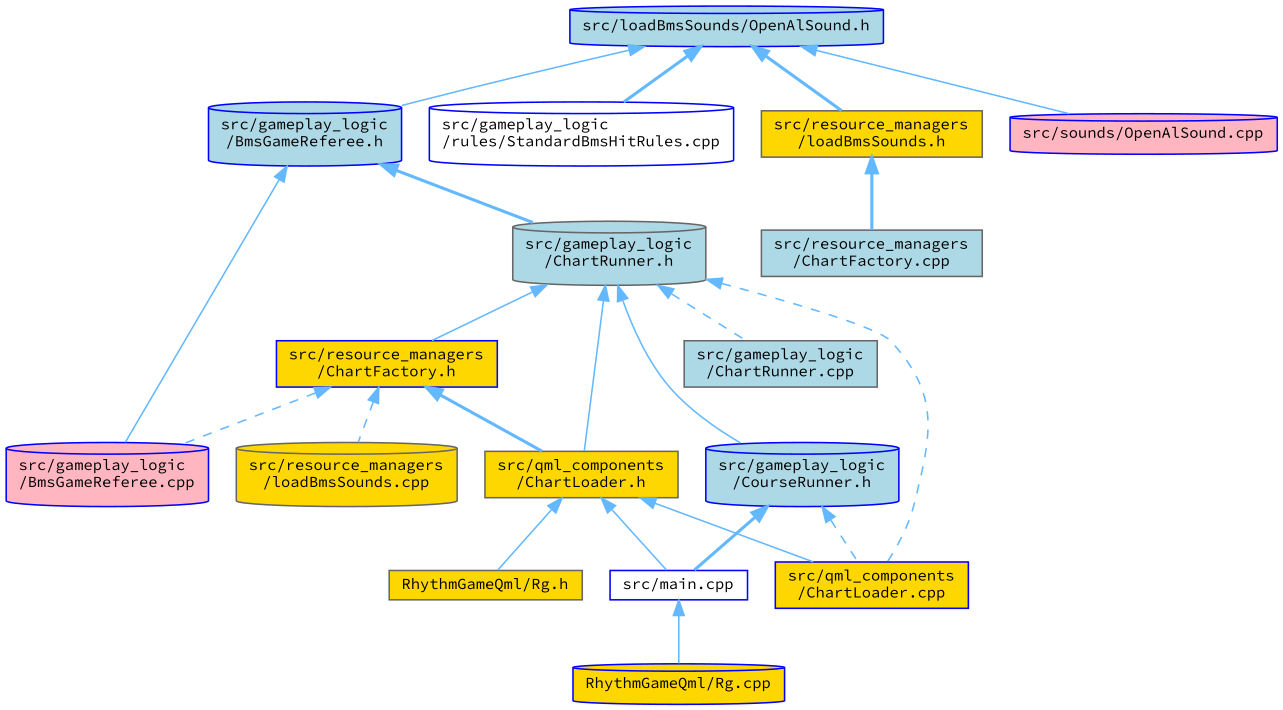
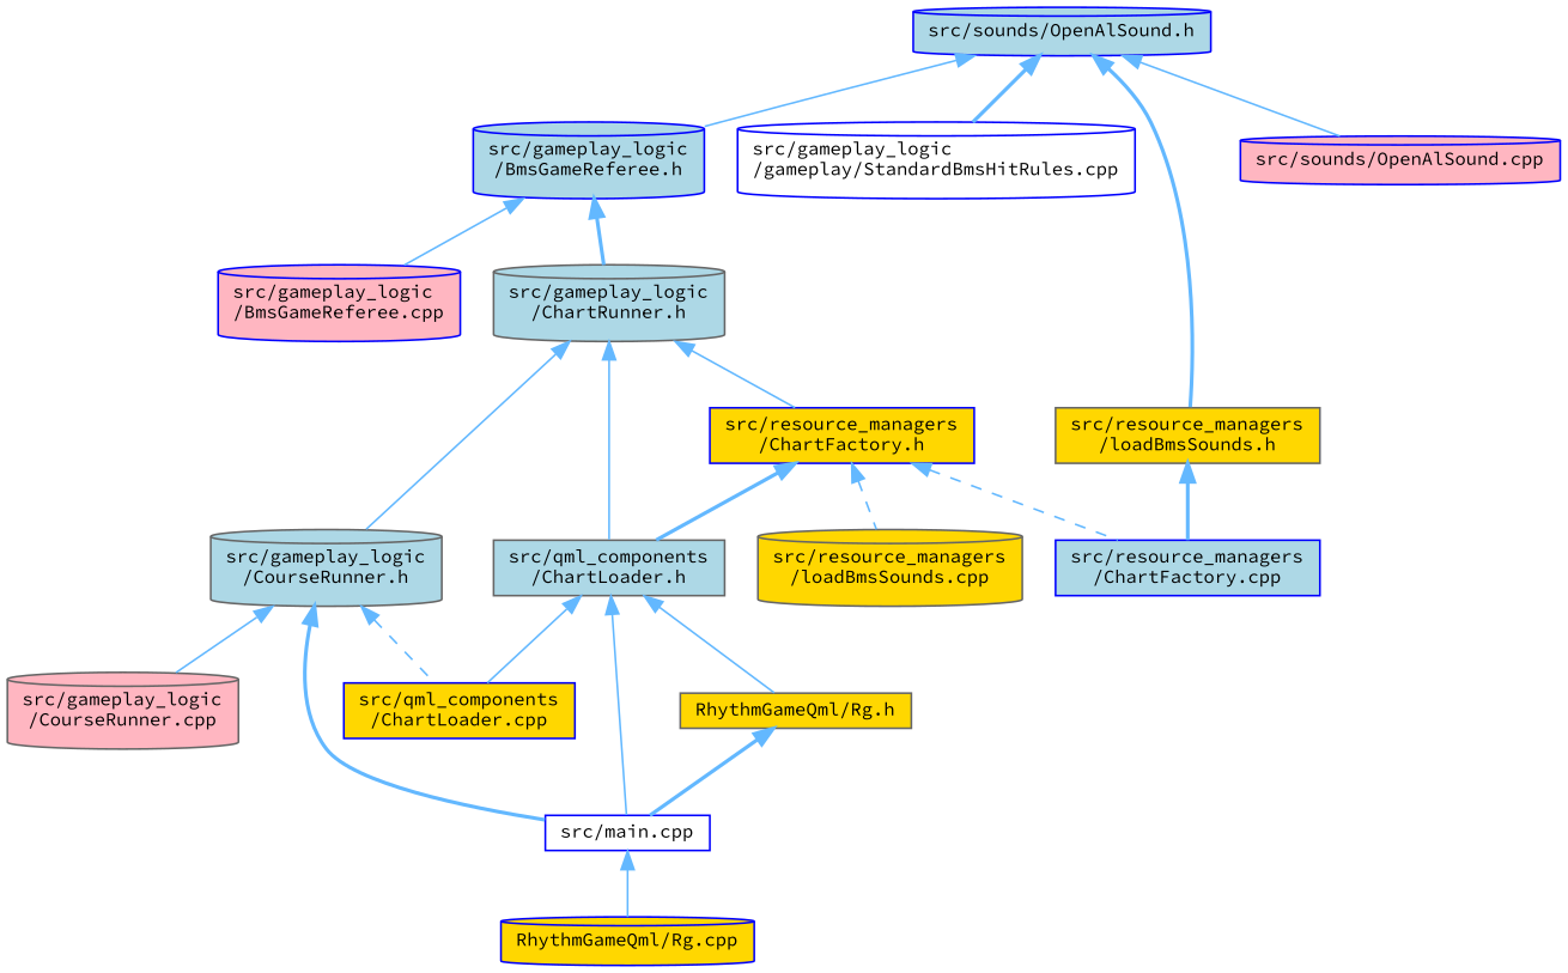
  digraph {
    fontname="Source Code Pro"
    node [color=blue fillcolor=lightblue fontname="Source Code Pro" fontsize=10 shape=cylinder style=filled]
    edge [color=steelblue1 dir=back fontname="Source Code Pro" fontsize=10 labelfontname=Helvetica labelfontsize=10 style=solid]
-   n1 [fontcolor=black height=0.2 label="src/loadBmsSounds/OpenAlSound.h" width=0.4]
+   n1 [fontcolor=black height=0.2 label="src/sounds/OpenAlSound.h" width=0.4]
    n2 [height=0.2 label="src/gameplay_logic\l/BmsGameReferee.h" width=0.4]
-   n3 [fillcolor=white height=0.2 label="src/gameplay_logic\l/rules/StandardBmsHitRules.cpp" width=0.4]
+   n3 [fillcolor=white height=0.2 label="src/gameplay_logic\l/gameplay/StandardBmsHitRules.cpp" width=0.4]
    n4 [color=gray40 fillcolor=gold height=0.2 label="src/resource_managers\l/loadBmsSounds.h" shape=box width=0.4]
    n5 [fillcolor=lightpink height=0.2 label="src/sounds/OpenAlSound.cpp" width=0.4]
    n6 [fillcolor=lightpink height=0.2 label="src/gameplay_logic\l/BmsGameReferee.cpp" width=0.4]
    n7 [color=gray40 height=0.2 label="src/gameplay_logic\l/ChartRunner.h" width=0.4]
-   n8 [color=gray40 height=0.2 label="src/resource_managers\l/ChartFactory.cpp" shape=box width=0.4]
-   n9 [color=gray40 height=0.2 label="src/gameplay_logic\l/ChartRunner.cpp" shape=box width=0.4]
-   n10 [height=0.2 label="src/gameplay_logic\l/CourseRunner.h" width=0.4]
+   n8 [height=0.2 label="src/resource_managers\l/ChartFactory.cpp" shape=box width=0.4]
+   n10 [color=gray40 height=0.2 label="src/gameplay_logic\l/CourseRunner.h" width=0.4]
    n11 [fillcolor=gold height=0.2 label="src/qml_components\l/ChartLoader.cpp" shape=box width=0.4]
-   n12 [color=gray40 fillcolor=gold height=0.2 label="src/qml_components\l/ChartLoader.h" shape=box width=0.4]
+   n12 [color=gray40 height=0.2 label="src/qml_components\l/ChartLoader.h" shape=box width=0.4]
    n13 [fillcolor=gold height=0.2 label="src/resource_managers\l/ChartFactory.h" shape=box width=0.4]
+   n14 [color=gray40 fillcolor=lightpink height=0.2 label="src/gameplay_logic\l/CourseRunner.cpp" width=0.4]
    n15 [fillcolor=white height=0.2 label="src/main.cpp" shape=box width=0.4]
    n16 [color=gray40 fillcolor=gold height=0.2 label="RhythmGameQml/Rg.h" shape=box width=0.4]
    n17 [color=gray40 fillcolor=gold height=0.2 label="src/resource_managers\l/loadBmsSounds.cpp" width=0.4]
    n18 [fillcolor=gold height=0.2 label="RhythmGameQml/Rg.cpp" width=0.4]
    n1 -> n2
    n1 -> n3 [style=bold]
    n1 -> n4 [style=bold]
    n1 -> n5
    n2 -> n6
    n2 -> n7 [style=bold]
    n4 -> n8 [style=bold]
-   n7 -> n9 [style=dashed]
    n7 -> n10
-   n7 -> n11 [style=dashed]
    n7 -> n12
    n7 -> n13
    n10 -> n11 [style=dashed]
+   n10 -> n14
    n10 -> n15 [style=bold]
    n12 -> n11
    n12 -> n15
    n12 -> n16
-   n13 -> n6 [style=dashed]
+   n13 -> n8 [style=dashed]
    n13 -> n12 [style=bold]
    n13 -> n17 [style=dashed]
    n15 -> n18
+   n16 -> n15 [style=bold]
  }
